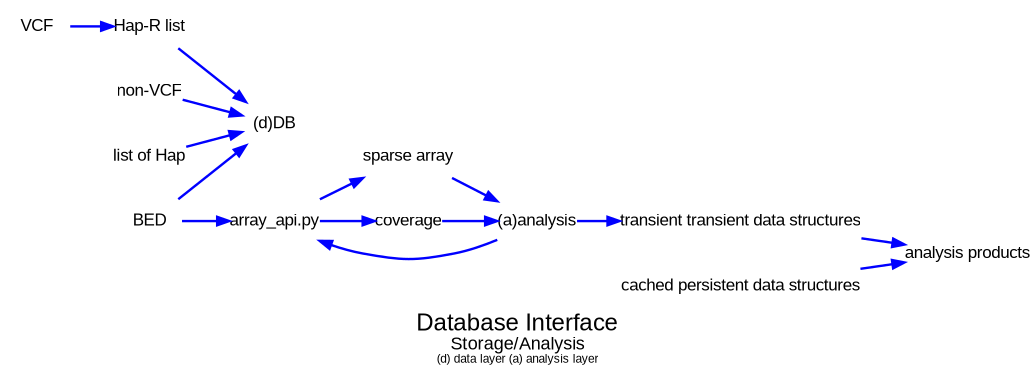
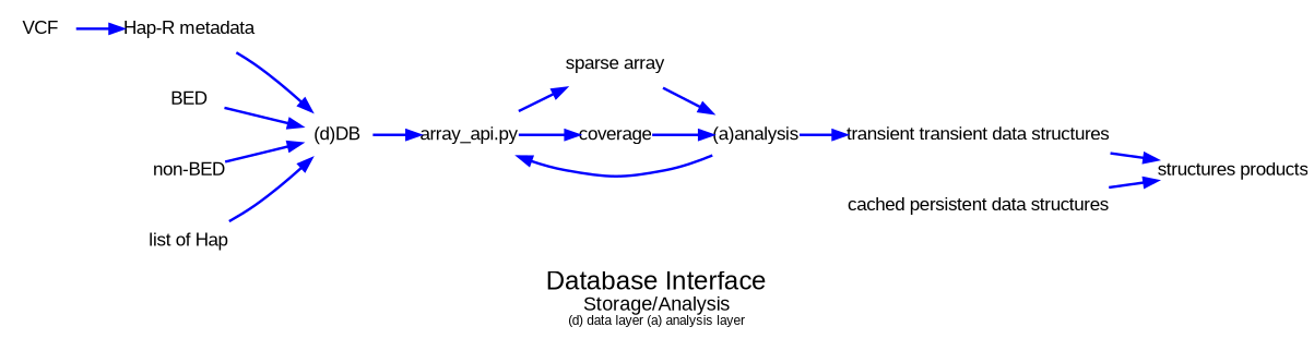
  digraph {
    fontname="Liberation Sans"
    label=<<font face="Arial" point-size="20">Database Interface</font><br/><font face="Arial" point-size="15">Storage/Analysis</font><br/><font face="Arial" point-size="10">(d) data layer (a) analysis layer</font>>
    rankdir=LR
    node [fillcolor=white fontname="Liberation Sans" margin="0,0" shape=none]
    edge [color=blue fontname="Liberation Sans" style=bold]
    VCF
-   "Hap-R metadata" [label="Hap-R list"]
+   "Hap-R metadata"
    "(d)DB"
    "array_api.py"
    "sparse array"
    coverage
    BED
-   "non-VCF"
+   "non-VCF" [label="non-BED"]
    "(a)analysis"
    n10 [label="list of Hap"]
    n11 [label="transient transient data structures"]
-   "analysis products"
+   "analysis products" [label="structures products"]
    "cached persistent data structures"
    VCF -> "Hap-R metadata"
    "Hap-R metadata" -> "(d)DB"
-   BED -> "array_api.py"
+   "(d)DB" -> "array_api.py"
    "array_api.py" -> "sparse array"
    "array_api.py" -> coverage
    "sparse array" -> "(a)analysis"
    coverage -> "(a)analysis"
    BED -> "(d)DB"
    "non-VCF" -> "(d)DB"
    "(a)analysis" -> "array_api.py"
    "(a)analysis" -> n11
    n10 -> "(d)DB"
    n11 -> "analysis products"
    "cached persistent data structures" -> "analysis products"
  }
